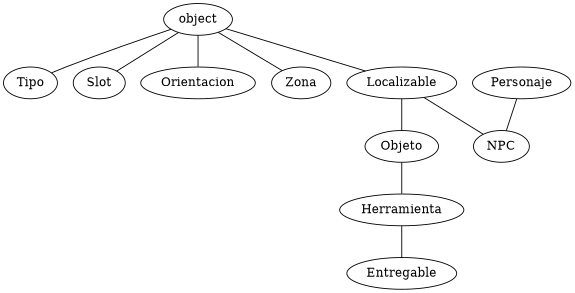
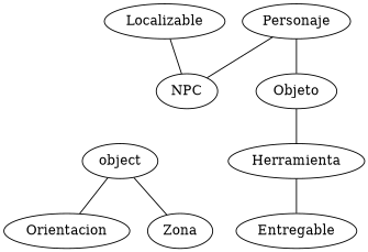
  graph {
    rankdir=BT
-   Tipo
    object
-   Slot
    Orientacion
    Zona
    Localizable
    Objeto
    NPC
    Personaje
    Herramienta
    Entregable
-   Tipo -- object
-   Slot -- object
    Orientacion -- object
    Zona -- object
-   Localizable -- object
-   Objeto -- Localizable
+   Objeto -- Personaje
    NPC -- Localizable
    NPC -- Personaje
    Herramienta -- Objeto
    Entregable -- Herramienta
  }
